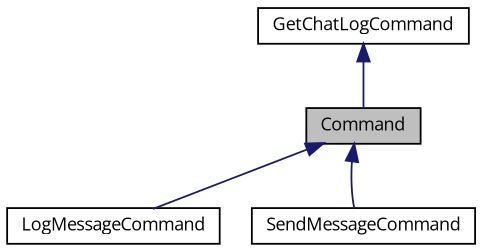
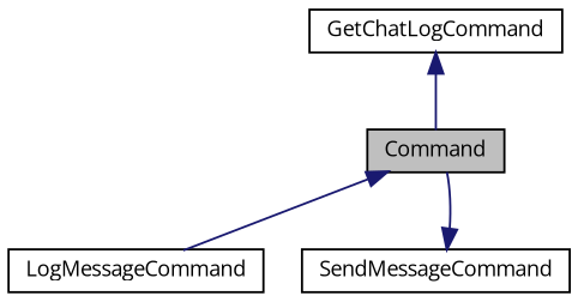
  digraph {
    fontname="Open Sans"
    node [color=black fillcolor=white fontname="Open Sans" fontsize=10 shape=record style=filled]
    edge [color=midnightblue dir=back fontname="Open Sans" fontsize=10 labelfontname=Helvetica labelfontsize=10 style=solid]
    n1 [fillcolor=grey75 fontcolor=black height=0.2 label=Command width=0.4]
    n2 [height=0.2 label=LogMessageCommand width=0.4]
    n3 [height=0.2 label=SendMessageCommand width=0.4]
    n4 [height=0.2 label=GetChatLogCommand width=0.4]
    n1 -> n2
-   n1 -> n3
+   n3 -> n1
    n4 -> n1
  }
